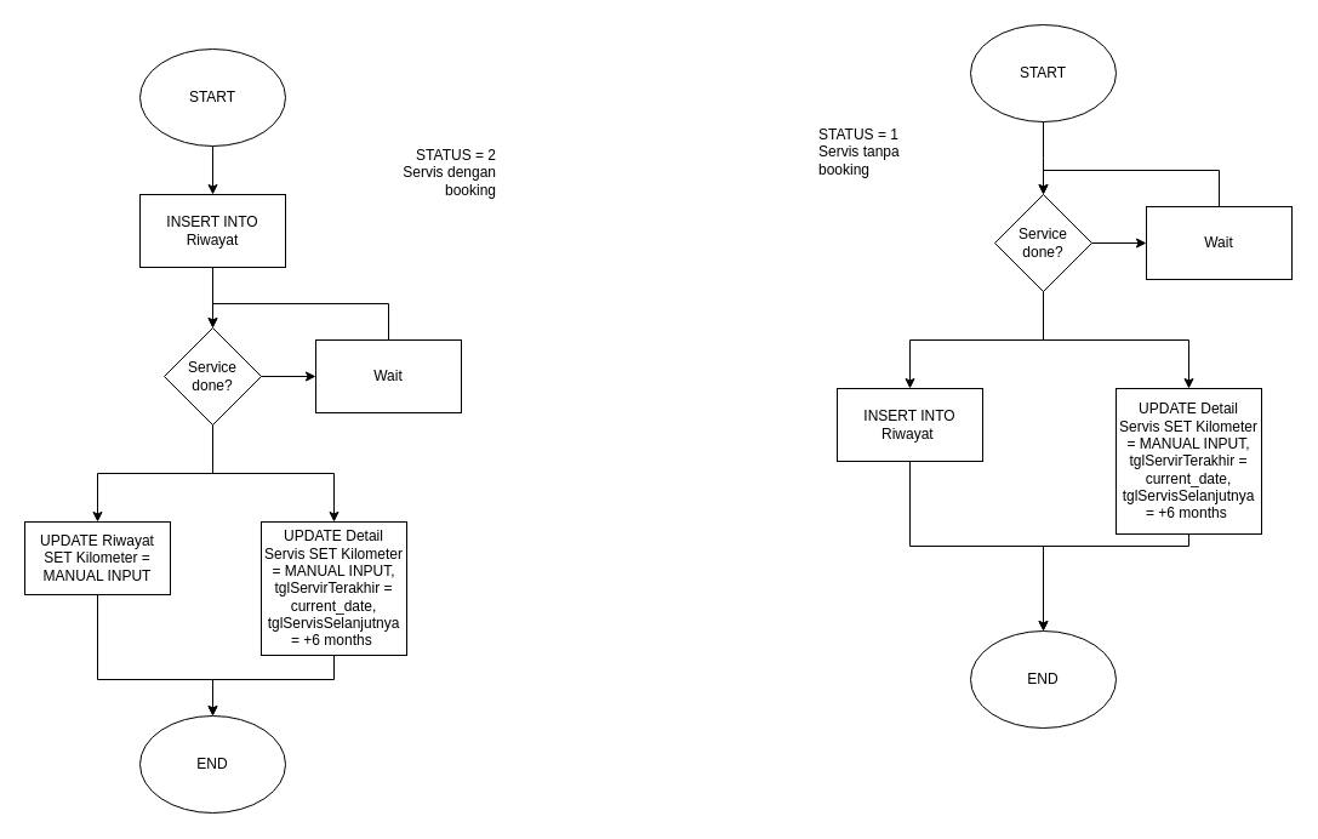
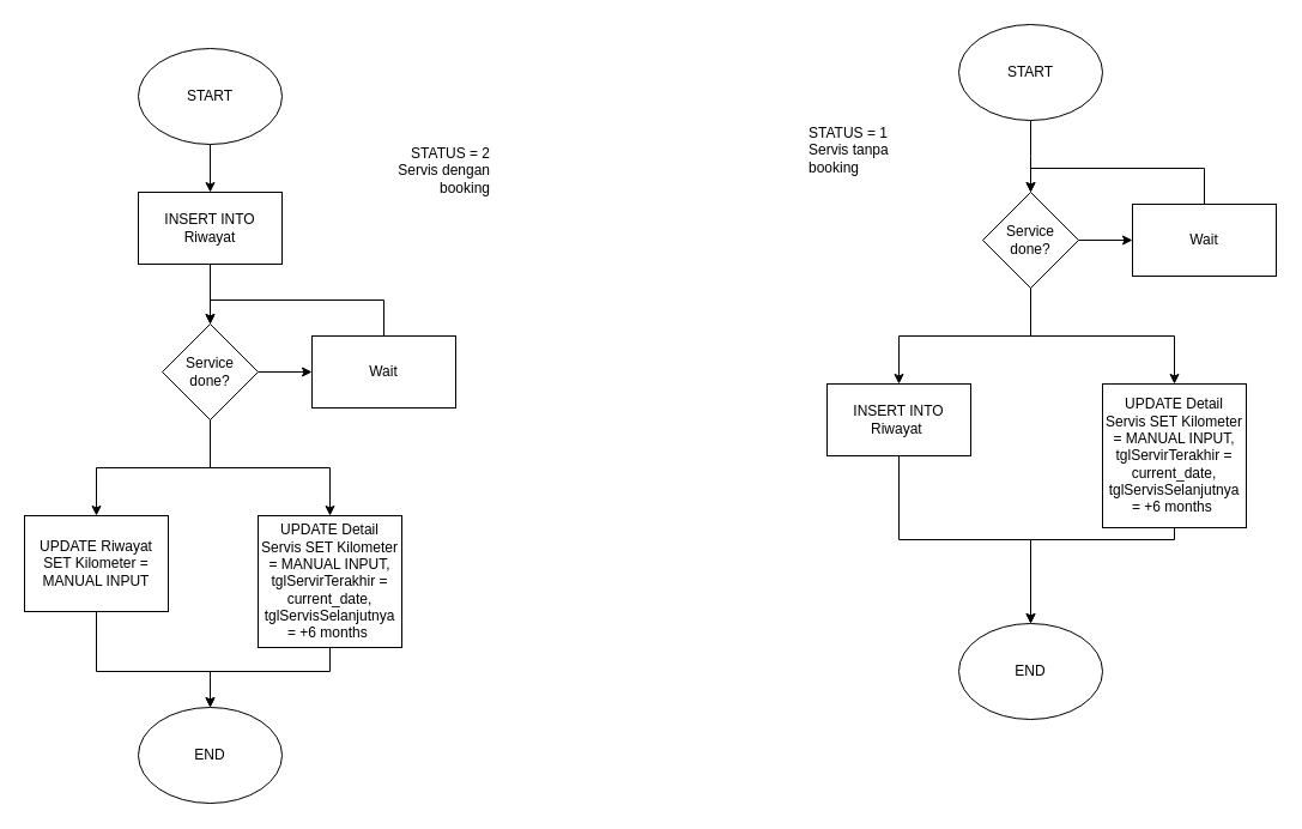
  <mxCell id="0" />
  <mxCell id="1" parent="0" />
  <mxCell id="2" style="edgeStyle=orthogonalEdgeStyle;rounded=0;orthogonalLoop=1;jettySize=auto;html=1;entryX=0.5;entryY=0;entryDx=0;entryDy=0;" edge="1" parent="1" source="3" target="5"><mxGeometry relative="1" as="geometry" /></mxCell>
  <mxCell id="3" value="START" style="ellipse;whiteSpace=wrap;html=1;" vertex="1" parent="1"><mxGeometry x="115" y="40" width="120" height="80" as="geometry" /></mxCell>
  <mxCell id="4" style="edgeStyle=orthogonalEdgeStyle;rounded=0;orthogonalLoop=1;jettySize=auto;html=1;entryX=0.5;entryY=0;entryDx=0;entryDy=0;" edge="1" parent="1" source="5" target="11"><mxGeometry relative="1" as="geometry" /></mxCell>
  <mxCell id="5" value="INSERT INTO Riwayat" style="rounded=0;whiteSpace=wrap;html=1;" vertex="1" parent="1"><mxGeometry x="115" y="160" width="120" height="60" as="geometry" /></mxCell>
  <mxCell id="6" style="edgeStyle=orthogonalEdgeStyle;rounded=0;orthogonalLoop=1;jettySize=auto;html=1;entryX=0.5;entryY=0;entryDx=0;entryDy=0;" edge="1" parent="1" source="7" target="14"><mxGeometry relative="1" as="geometry"><Array as="points"><mxPoint x="80" y="560" /><mxPoint x="175" y="560" /></Array></mxGeometry></mxCell>
- <mxCell id="7" value="UPDATE Riwayat SET Kilometer = MANUAL INPUT" style="rounded=0;whiteSpace=wrap;html=1;" vertex="1" parent="1"><mxGeometry x="20" y="430" width="120" height="60" as="geometry" /></mxCell>
+ <mxCell id="7" value="UPDATE Riwayat SET Kilometer = MANUAL INPUT" style="rounded=0;whiteSpace=wrap;html=1;" vertex="1" parent="1"><mxGeometry x="20" y="430" width="120" height="80" as="geometry" /></mxCell>
  <mxCell id="8" style="edgeStyle=orthogonalEdgeStyle;rounded=0;orthogonalLoop=1;jettySize=auto;html=1;entryX=0.5;entryY=0;entryDx=0;entryDy=0;" edge="1" parent="1" source="11" target="7"><mxGeometry relative="1" as="geometry" /></mxCell>
  <mxCell id="9" style="edgeStyle=orthogonalEdgeStyle;rounded=0;orthogonalLoop=1;jettySize=auto;html=1;entryX=0.5;entryY=0;entryDx=0;entryDy=0;" edge="1" parent="1" source="11" target="13"><mxGeometry relative="1" as="geometry" /></mxCell>
  <mxCell id="10" style="edgeStyle=orthogonalEdgeStyle;rounded=0;orthogonalLoop=1;jettySize=auto;html=1;entryX=0;entryY=0.5;entryDx=0;entryDy=0;" edge="1" parent="1" source="11" target="16"><mxGeometry relative="1" as="geometry" /></mxCell>
  <mxCell id="11" value="Service &lt;br&gt;done?" style="rhombus;whiteSpace=wrap;html=1;" vertex="1" parent="1"><mxGeometry x="135" y="270" width="80" height="80" as="geometry" /></mxCell>
  <mxCell id="12" style="edgeStyle=orthogonalEdgeStyle;rounded=0;orthogonalLoop=1;jettySize=auto;html=1;entryX=0.5;entryY=0;entryDx=0;entryDy=0;" edge="1" parent="1" source="13" target="14"><mxGeometry relative="1" as="geometry"><Array as="points"><mxPoint x="275" y="560" /><mxPoint x="175" y="560" /></Array></mxGeometry></mxCell>
  <mxCell id="13" value="UPDATE Detail Servis SET Kilometer = MANUAL INPUT, tglServirTerakhir = current_date, tglServisSelanjutnya = +6 months&amp;nbsp;" style="rounded=0;whiteSpace=wrap;html=1;" vertex="1" parent="1"><mxGeometry x="215" y="430" width="120" height="110" as="geometry" /></mxCell>
  <mxCell id="14" value="END" style="ellipse;whiteSpace=wrap;html=1;" vertex="1" parent="1"><mxGeometry x="115" y="590" width="120" height="80" as="geometry" /></mxCell>
  <mxCell id="15" style="edgeStyle=orthogonalEdgeStyle;rounded=0;orthogonalLoop=1;jettySize=auto;html=1;entryX=0.5;entryY=0;entryDx=0;entryDy=0;" edge="1" parent="1" source="16" target="11"><mxGeometry relative="1" as="geometry"><Array as="points"><mxPoint x="320" y="250" /><mxPoint x="175" y="250" /></Array></mxGeometry></mxCell>
  <mxCell id="16" value="Wait" style="rounded=0;whiteSpace=wrap;html=1;" vertex="1" parent="1"><mxGeometry x="260" y="280" width="120" height="60" as="geometry" /></mxCell>
  <mxCell id="17" style="edgeStyle=orthogonalEdgeStyle;rounded=0;orthogonalLoop=1;jettySize=auto;html=1;" edge="1" parent="1" source="18"><mxGeometry relative="1" as="geometry"><mxPoint x="860" y="160" as="targetPoint" /></mxGeometry></mxCell>
  <mxCell id="18" value="START" style="ellipse;whiteSpace=wrap;html=1;" vertex="1" parent="1"><mxGeometry x="800" y="20" width="120" height="80" as="geometry" /></mxCell>
  <mxCell id="19" style="edgeStyle=orthogonalEdgeStyle;rounded=0;orthogonalLoop=1;jettySize=auto;html=1;entryX=0.5;entryY=0;entryDx=0;entryDy=0;" edge="1" parent="1" source="20" target="29"><mxGeometry relative="1" as="geometry" /></mxCell>
  <mxCell id="20" value="INSERT INTO Riwayat&amp;nbsp;" style="rounded=0;whiteSpace=wrap;html=1;" vertex="1" parent="1"><mxGeometry x="690" y="320" width="120" height="60" as="geometry" /></mxCell>
  <mxCell id="21" style="edgeStyle=orthogonalEdgeStyle;rounded=0;orthogonalLoop=1;jettySize=auto;html=1;" edge="1" parent="1" source="22"><mxGeometry relative="1" as="geometry"><mxPoint x="860" y="520" as="targetPoint" /><Array as="points"><mxPoint x="980" y="450" /><mxPoint x="860" y="450" /></Array></mxGeometry></mxCell>
  <mxCell id="22" value="UPDATE Detail Servis SET Kilometer = MANUAL INPUT, tglServirTerakhir = current_date, tglServisSelanjutnya = +6 months&amp;nbsp;" style="rounded=0;whiteSpace=wrap;html=1;" vertex="1" parent="1"><mxGeometry x="920" y="320" width="120" height="120" as="geometry" /></mxCell>
  <mxCell id="23" style="edgeStyle=orthogonalEdgeStyle;rounded=0;orthogonalLoop=1;jettySize=auto;html=1;entryX=0;entryY=0.5;entryDx=0;entryDy=0;" edge="1" parent="1" source="26" target="28"><mxGeometry relative="1" as="geometry" /></mxCell>
  <mxCell id="24" style="edgeStyle=orthogonalEdgeStyle;rounded=0;orthogonalLoop=1;jettySize=auto;html=1;entryX=0.5;entryY=0;entryDx=0;entryDy=0;exitX=0.5;exitY=1;exitDx=0;exitDy=0;" edge="1" parent="1" source="26" target="20"><mxGeometry relative="1" as="geometry" /></mxCell>
  <mxCell id="25" style="edgeStyle=orthogonalEdgeStyle;rounded=0;orthogonalLoop=1;jettySize=auto;html=1;entryX=0.5;entryY=0;entryDx=0;entryDy=0;" edge="1" parent="1" source="26" target="22"><mxGeometry relative="1" as="geometry"><Array as="points"><mxPoint x="860" y="280" /><mxPoint x="980" y="280" /></Array></mxGeometry></mxCell>
  <mxCell id="26" value="Service &lt;br&gt;done?" style="rhombus;whiteSpace=wrap;html=1;" vertex="1" parent="1"><mxGeometry x="820" y="160" width="80" height="80" as="geometry" /></mxCell>
  <mxCell id="27" style="edgeStyle=orthogonalEdgeStyle;rounded=0;orthogonalLoop=1;jettySize=auto;html=1;entryX=0.5;entryY=0;entryDx=0;entryDy=0;" edge="1" parent="1" source="28" target="26"><mxGeometry relative="1" as="geometry"><Array as="points"><mxPoint x="1005" y="140" /><mxPoint x="860" y="140" /></Array></mxGeometry></mxCell>
  <mxCell id="28" value="Wait" style="rounded=0;whiteSpace=wrap;html=1;" vertex="1" parent="1"><mxGeometry x="945" y="170" width="120" height="60" as="geometry" /></mxCell>
  <mxCell id="29" value="END" style="ellipse;whiteSpace=wrap;html=1;" vertex="1" parent="1"><mxGeometry x="800" y="520" width="120" height="80" as="geometry" /></mxCell>
  <mxCell id="30" value="STATUS = 1&lt;br&gt;Servis tanpa booking" style="text;html=1;strokeColor=none;fillColor=none;align=left;verticalAlign=middle;whiteSpace=wrap;rounded=0;" vertex="1" parent="1"><mxGeometry x="673" y="115" width="75" height="20" as="geometry" /></mxCell>
  <mxCell id="31" value="STATUS = 2&lt;br&gt;Servis dengan booking" style="text;html=1;strokeColor=none;fillColor=none;align=right;verticalAlign=middle;whiteSpace=wrap;rounded=0;" vertex="1" parent="1"><mxGeometry x="299" y="132" width="112" height="20" as="geometry" /></mxCell>
